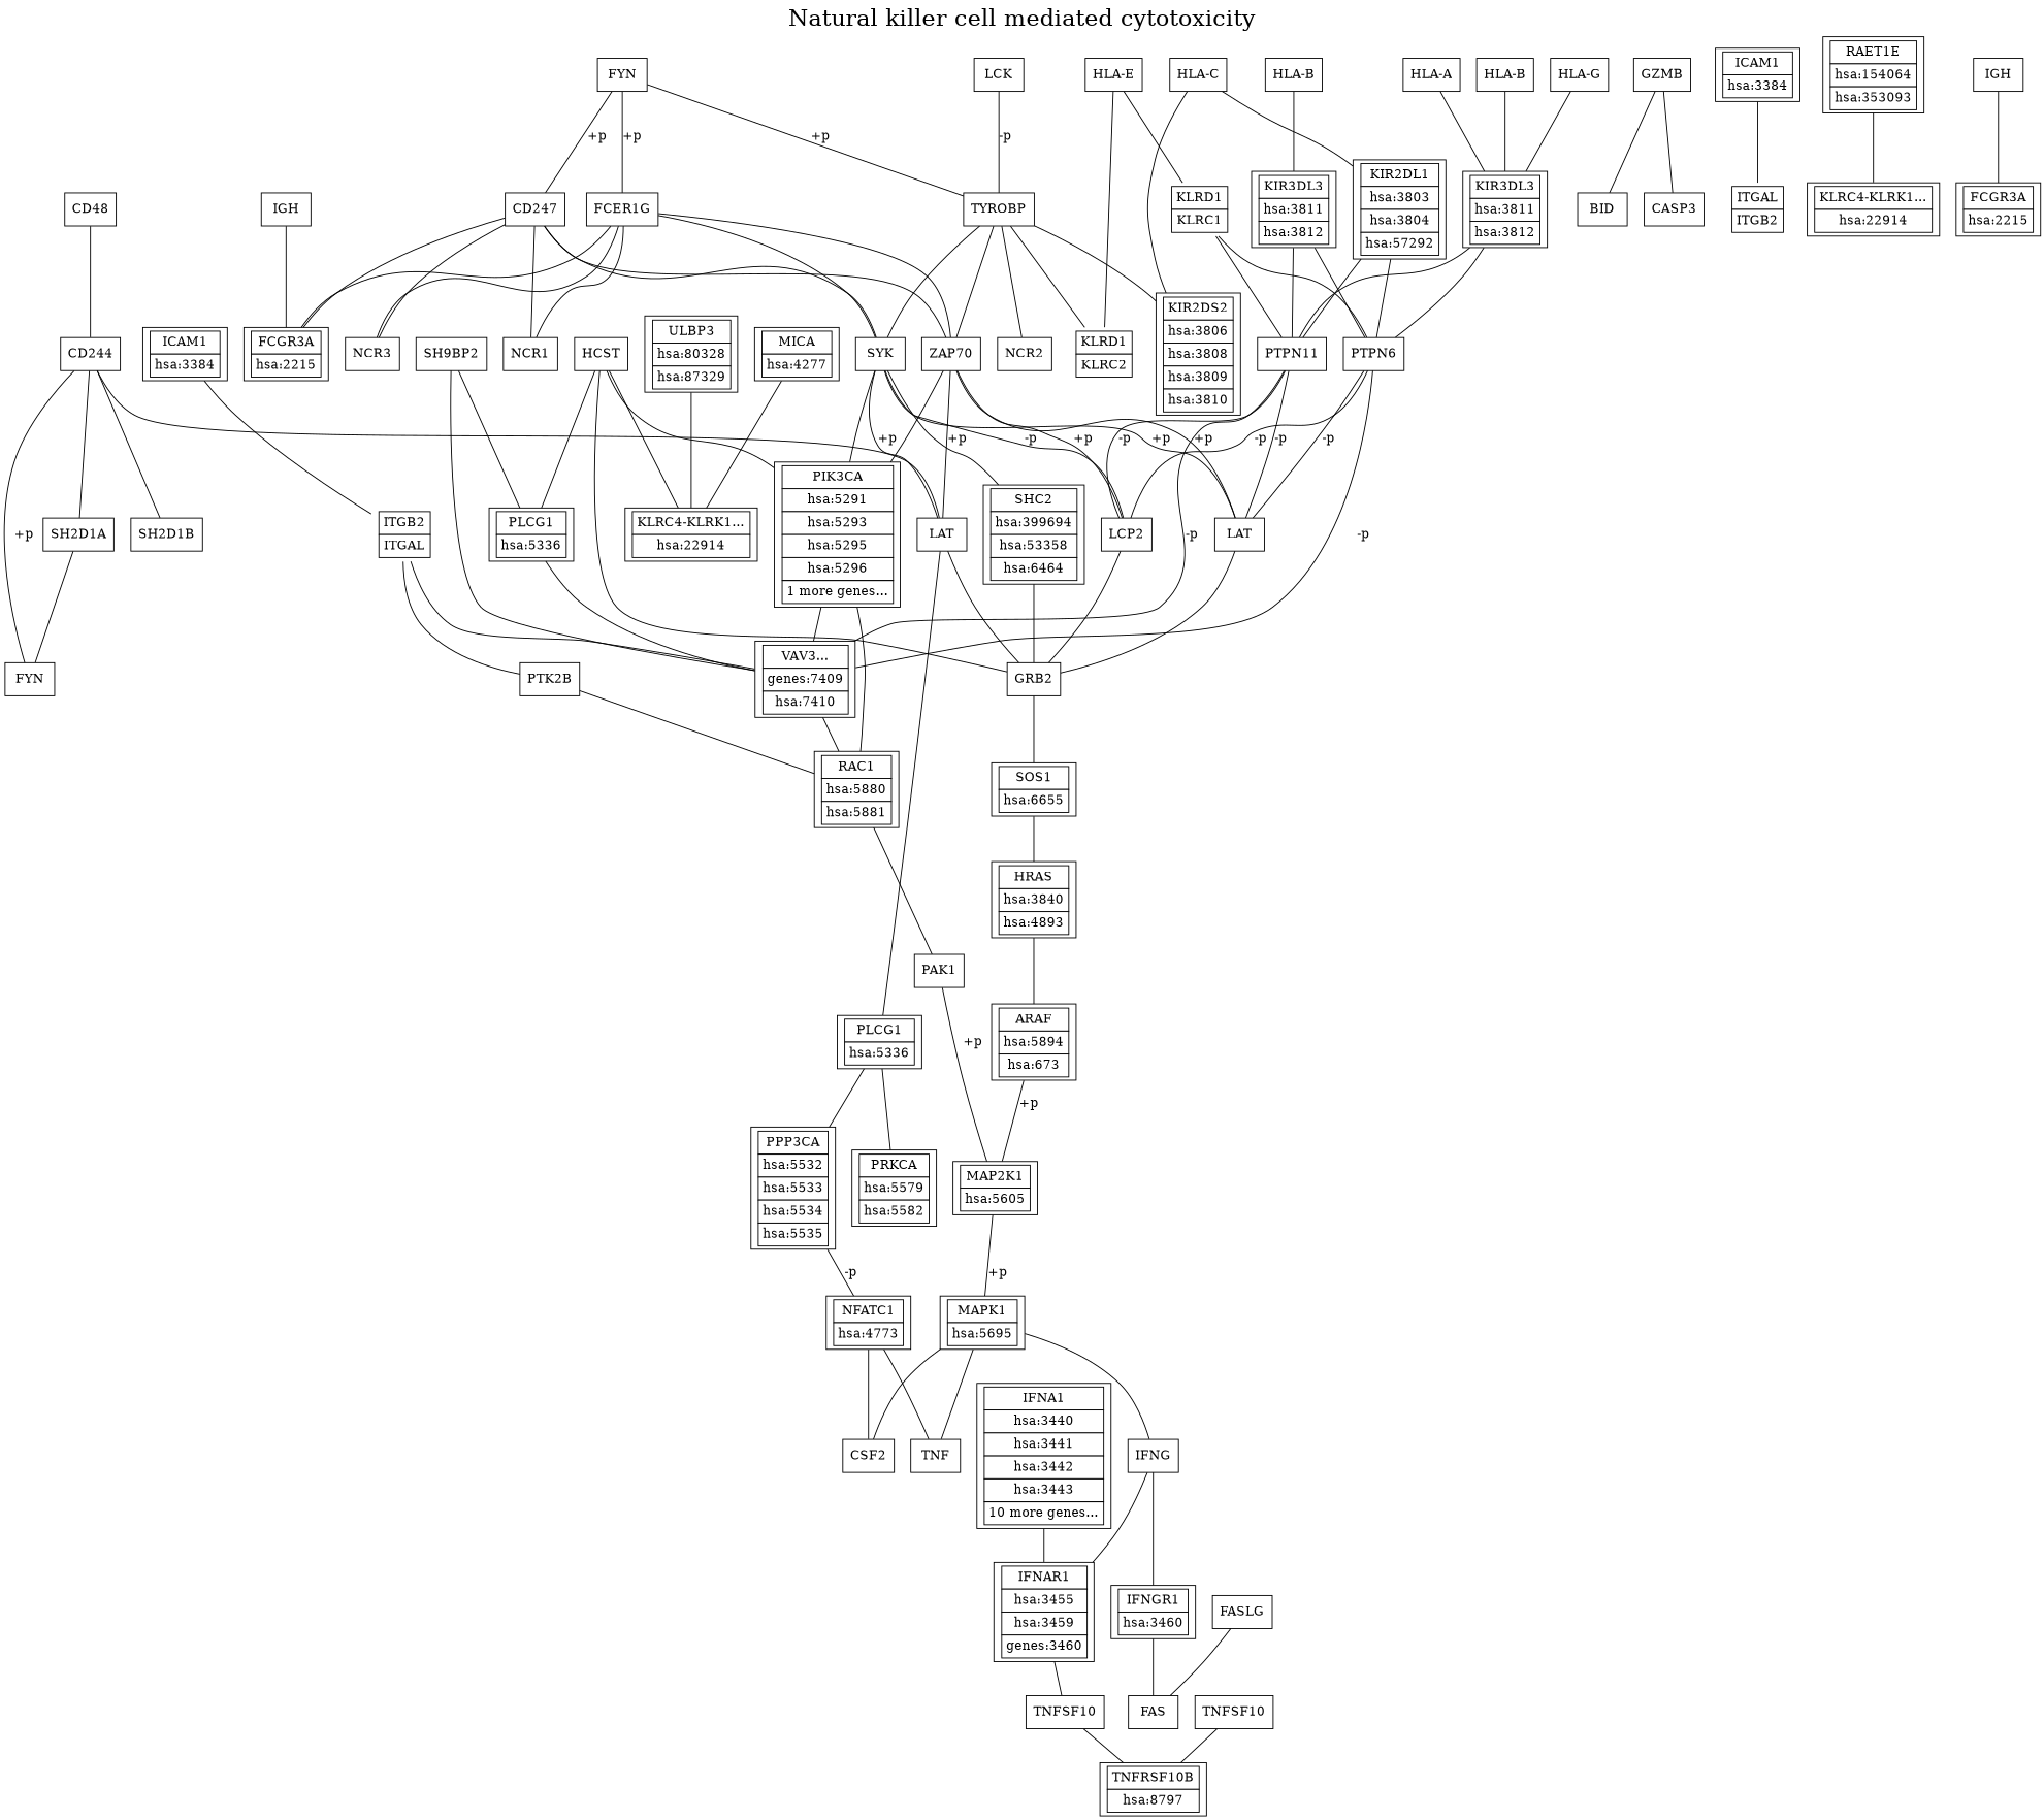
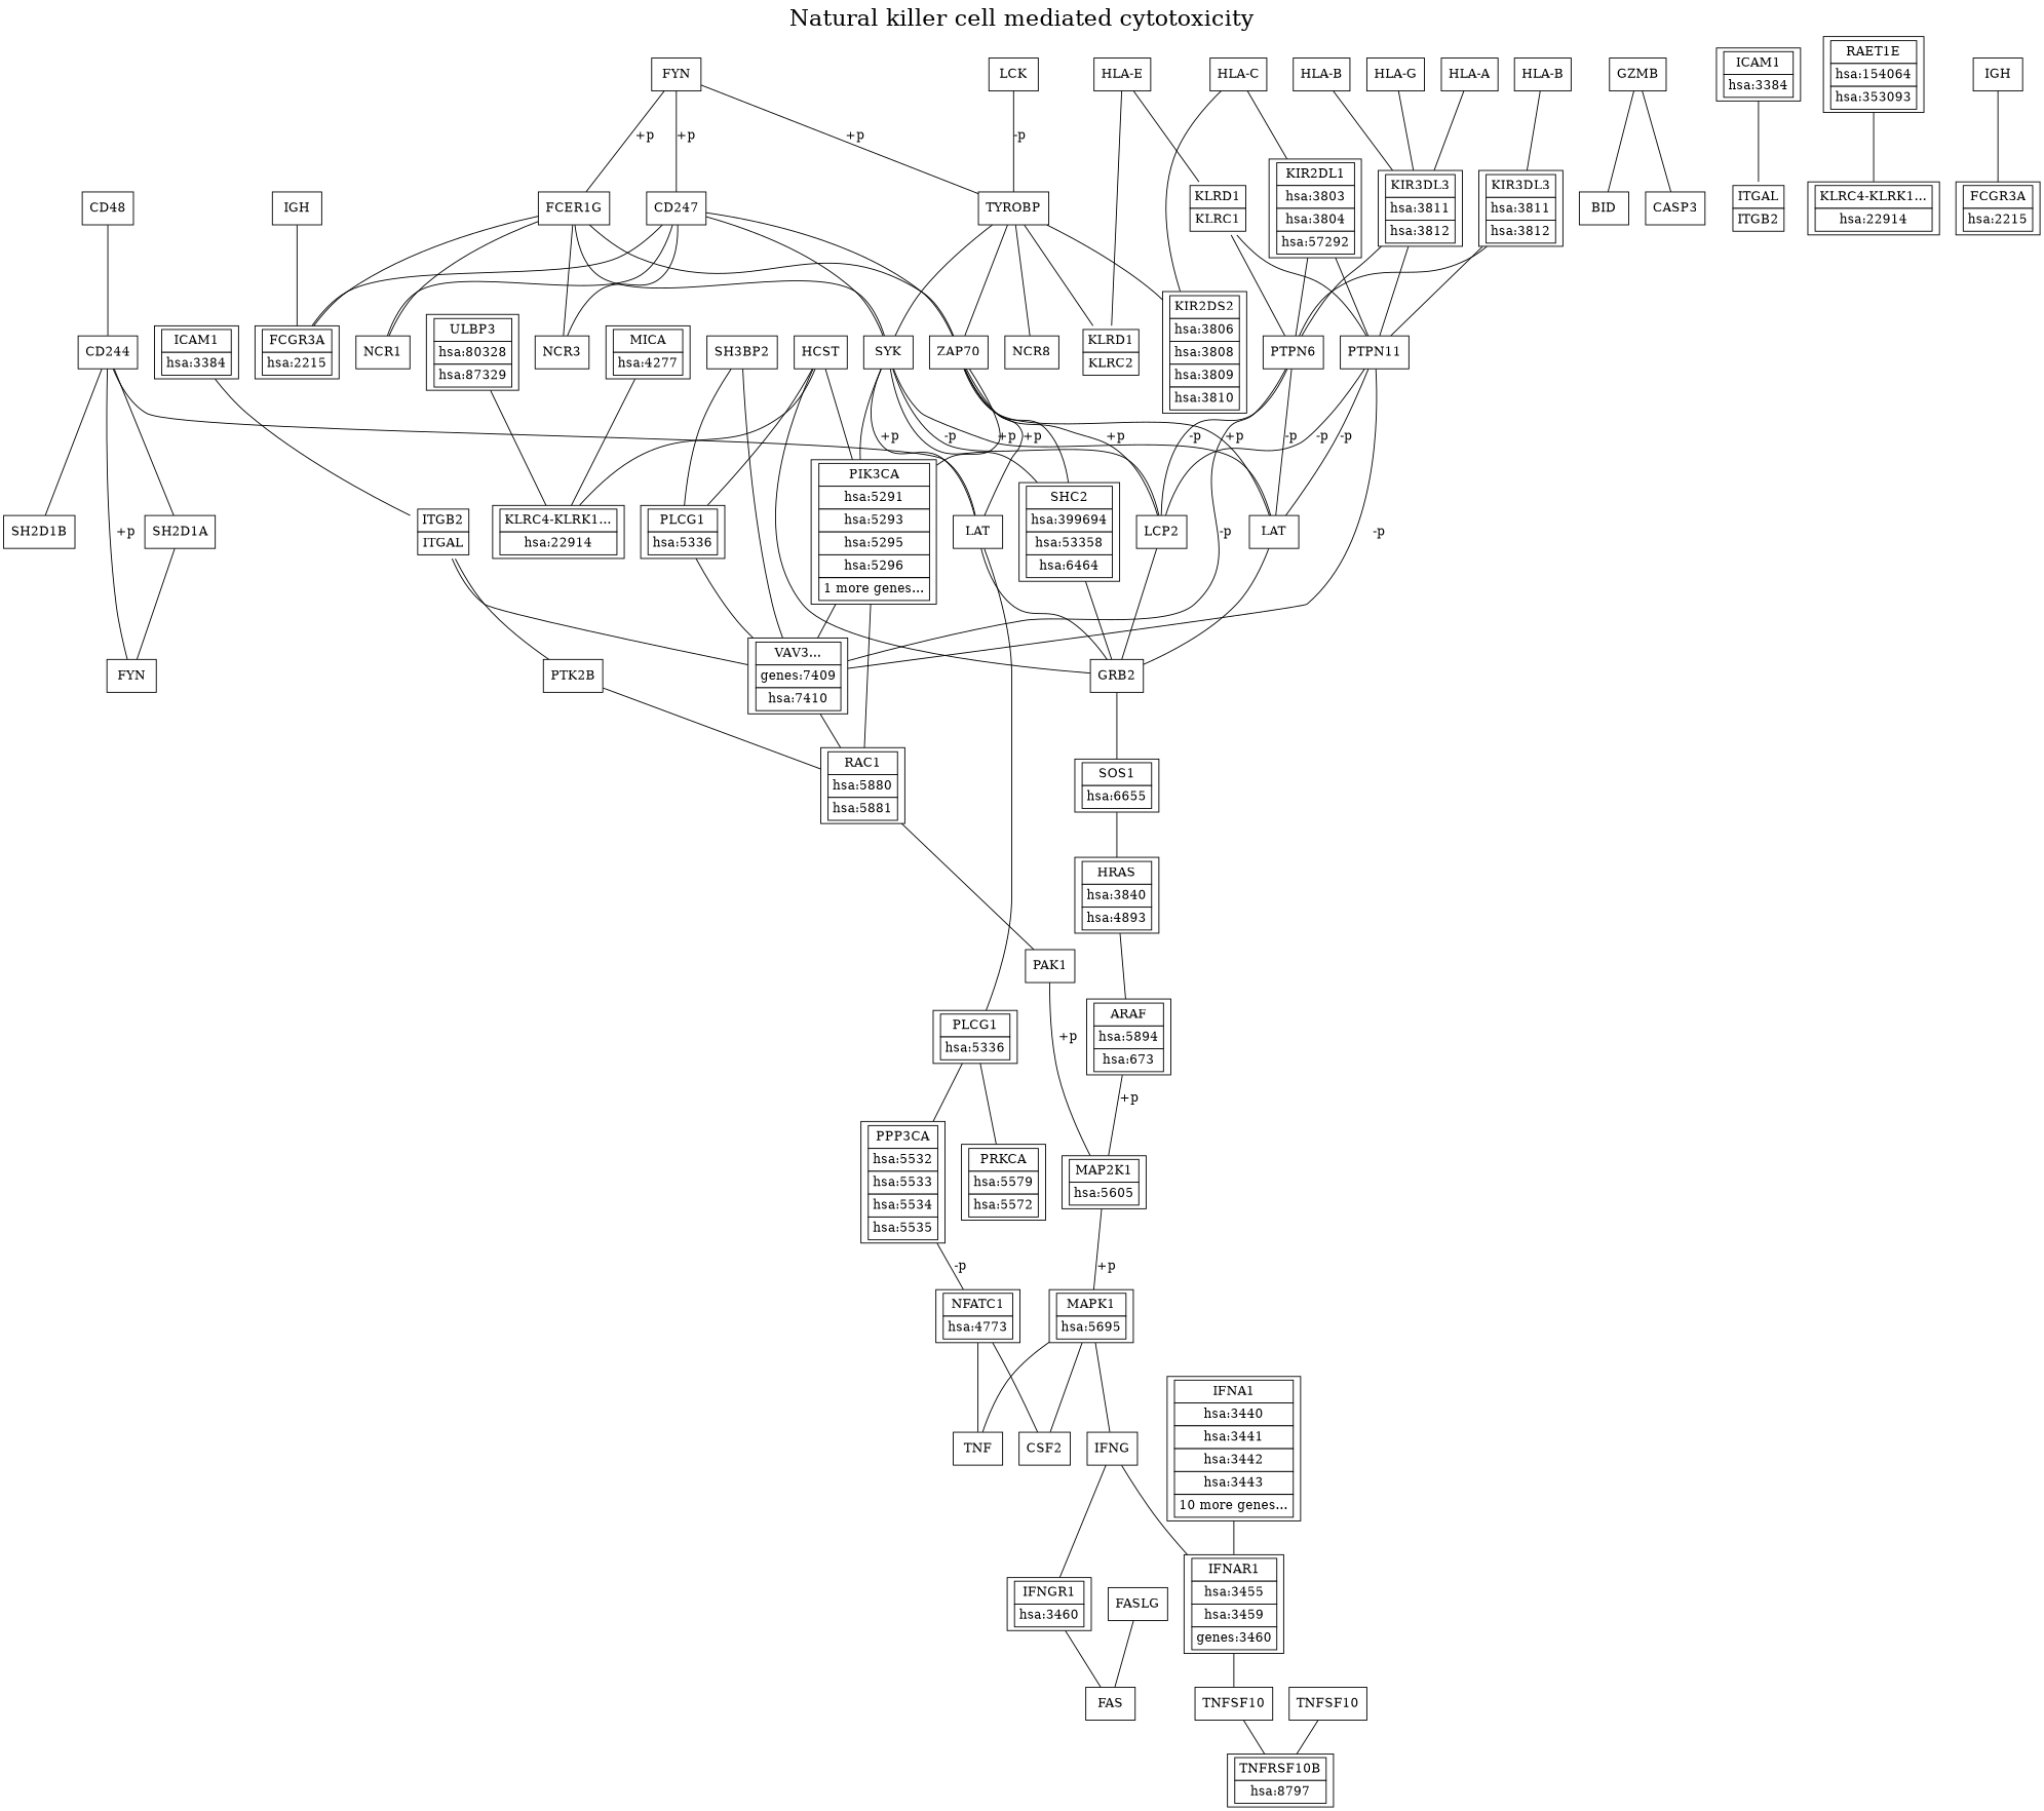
  digraph {
    arrowhead=normal
    bgcolor="#ffffff"
    fontsize=25
    label="Natural killer cell mediated cytotoxicity"
    labelloc=t
    rankdir=TB
    splines=normal
    node [color="#000000" fillcolor="#ffffff" shape=rectangle style=filled]
    edge [arrowhead=none style=solid]
    n1 [label=IGH]
    n2 [label=<<table border="0" cellborder="1" cellpadding="4" cellspacing="0"><tr><td bgcolor="#ffffff">FCGR3A</td></tr><tr><td bgcolor="#ffffff">hsa:2215</td></tr></table>>]
    n3 [label=<<table border="0" cellborder="1" cellpadding="4" cellspacing="0"><tr><td bgcolor="#ffffff">NFATC1</td></tr><tr><td bgcolor="#ffffff">hsa:4773</td></tr></table>>]
    n4 [label=CSF2]
    n5 [label=TNF]
    n6 [label=<<table border="0" cellborder="1" cellpadding="4" cellspacing="0"><tr><td bgcolor="#ffffff">PPP3CA</td></tr><tr><td bgcolor="#ffffff">hsa:5532</td></tr><tr><td bgcolor="#ffffff">hsa:5533</td></tr><tr><td bgcolor="#ffffff">hsa:5534</td></tr><tr><td bgcolor="#ffffff">hsa:5535</td></tr></table>>]
    n7 [label=FYN]
    n8 [label=CD244]
    n9 [label=LAT]
    n10 [label=SH2D1B]
    n11 [label=SH2D1A]
    n12 [label=TNFSF10]
    n13 [label=<<table border="0" cellborder="1" cellpadding="4" cellspacing="0"><tr><td bgcolor="#ffffff">TNFRSF10B</td></tr><tr><td bgcolor="#ffffff">hsa:8797</td></tr></table>>]
    n14 [label=<<table border="0" cellborder="1" cellpadding="4" cellspacing="0"><tr><td bgcolor="#ffffff">IFNGR1</td></tr><tr><td bgcolor="#ffffff">hsa:3460</td></tr></table>>]
    n15 [label=FAS]
    n16 [label=<<table border="0" cellborder="1" cellpadding="4" cellspacing="0"><tr><td bgcolor="#ffffff">PLCG1</td></tr><tr><td bgcolor="#ffffff">hsa:5336</td></tr></table>>]
-   n17 [label=<<table border="0" cellborder="1" cellpadding="4" cellspacing="0"><tr><td bgcolor="#ffffff">PRKCA</td></tr><tr><td bgcolor="#ffffff">hsa:5579</td></tr><tr><td bgcolor="#ffffff">hsa:5582</td></tr></table>>]
+   n17 [label=<<table border="0" cellborder="1" cellpadding="4" cellspacing="0"><tr><td bgcolor="#ffffff">PRKCA</td></tr><tr><td bgcolor="#ffffff">hsa:5579</td></tr><tr><td bgcolor="#ffffff">hsa:5572</td></tr></table>>]
    n18 [label=GRB2]
    n19 [label=<<table border="0" cellborder="1" cellpadding="4" cellspacing="0"><tr><td bgcolor="#ffffff">SOS1</td></tr><tr><td bgcolor="#ffffff">hsa:6655</td></tr></table>>]
    n20 [label="HLA-E"]
    n21 [label=<<table border="0" cellborder="1" cellpadding="4" cellspacing="0"><tr><td bgcolor="#ffffff">KLRD1</td></tr><tr><td bgcolor="#ffffff">KLRC1</td></tr></table>> shape=plaintext]
    n22 [label=<<table border="0" cellborder="1" cellpadding="4" cellspacing="0"><tr><td bgcolor="#ffffff">KLRD1</td></tr><tr><td bgcolor="#ffffff">KLRC2</td></tr></table>> shape=plaintext]
    n23 [label=PTPN11]
    n24 [label=PTPN6]
    n25 [label=IFNG]
    n26 [label=<<table border="0" cellborder="1" cellpadding="4" cellspacing="0"><tr><td bgcolor="#ffffff">IFNAR1</td></tr><tr><td bgcolor="#ffffff">hsa:3455</td></tr><tr><td bgcolor="#ffffff">hsa:3459</td></tr><tr><td bgcolor="#ffffff">genes:3460</td></tr></table>>]
-   n27 [label=SH9BP2]
+   n27 [label=SH3BP2]
    n28 [label=<<table border="0" cellborder="1" cellpadding="4" cellspacing="0"><tr><td bgcolor="#ffffff">PLCG1</td></tr><tr><td bgcolor="#ffffff">hsa:5336</td></tr></table>>]
    n29 [label=<<table border="0" cellborder="1" cellpadding="4" cellspacing="0"><tr><td bgcolor="#ffffff">VAV3...</td></tr><tr><td bgcolor="#ffffff">genes:7409</td></tr><tr><td bgcolor="#ffffff">hsa:7410</td></tr></table>>]
    n30 [label=<<table border="0" cellborder="1" cellpadding="4" cellspacing="0"><tr><td bgcolor="#ffffff">RAC1</td></tr><tr><td bgcolor="#ffffff">hsa:5880</td></tr><tr><td bgcolor="#ffffff">hsa:5881</td></tr></table>>]
    n31 [label=LAT]
    n32 [label=PTK2B]
    n33 [label=PAK1]
    n34 [label=LCP2]
    n35 [label=SYK]
    n36 [label=<<table border="0" cellborder="1" cellpadding="4" cellspacing="0"><tr><td bgcolor="#ffffff">PIK3CA</td></tr><tr><td bgcolor="#ffffff">hsa:5291</td></tr><tr><td bgcolor="#ffffff">hsa:5293</td></tr><tr><td bgcolor="#ffffff">hsa:5295</td></tr><tr><td bgcolor="#ffffff">hsa:5296</td></tr><tr><td>1 more genes...</td></tr></table>>]
    n37 [label=<<table border="0" cellborder="1" cellpadding="4" cellspacing="0"><tr><td bgcolor="#ffffff">SHC2</td></tr><tr><td bgcolor="#ffffff">hsa:399694</td></tr><tr><td bgcolor="#ffffff">hsa:53358</td></tr><tr><td bgcolor="#ffffff">hsa:6464</td></tr></table>>]
    n38 [label=ZAP70]
    n39 [label=LCK]
    n40 [label=TYROBP]
-   n41 [label=NCR2]
+   n41 [label=NCR8]
    n42 [label=<<table border="0" cellborder="1" cellpadding="4" cellspacing="0"><tr><td bgcolor="#ffffff">KIR2DS2</td></tr><tr><td bgcolor="#ffffff">hsa:3806</td></tr><tr><td bgcolor="#ffffff">hsa:3808</td></tr><tr><td bgcolor="#ffffff">hsa:3809</td></tr><tr><td bgcolor="#ffffff">hsa:3810</td></tr></table>>]
    n43 [label=FYN]
    n44 [label=CD247]
    n45 [label=FCER1G]
    n46 [label=NCR3]
    n47 [label=NCR1]
    n48 [label=HCST]
    n49 [label=<<table border="0" cellborder="1" cellpadding="4" cellspacing="0"><tr><td bgcolor="#ffffff">KLRC4-KLRK1...</td></tr><tr><td bgcolor="#ffffff">hsa:22914</td></tr></table>>]
    n50 [label=<<table border="0" cellborder="1" cellpadding="4" cellspacing="0"><tr><td bgcolor="#ffffff">IFNA1</td></tr><tr><td bgcolor="#ffffff">hsa:3440</td></tr><tr><td bgcolor="#ffffff">hsa:3441</td></tr><tr><td bgcolor="#ffffff">hsa:3442</td></tr><tr><td bgcolor="#ffffff">hsa:3443</td></tr><tr><td>10 more genes...</td></tr></table>>]
    n51 [label=BID]
    n52 [label=CASP3]
    n53 [label=GZMB]
    n54 [label=CD48]
    n55 [label=<<table border="0" cellborder="1" cellpadding="4" cellspacing="0"><tr><td bgcolor="#ffffff">ULBP3</td></tr><tr><td bgcolor="#ffffff">hsa:80328</td></tr><tr><td bgcolor="#ffffff">hsa:87329</td></tr></table>>]
    n56 [label=<<table border="0" cellborder="1" cellpadding="4" cellspacing="0"><tr><td bgcolor="#ffffff">MICA</td></tr><tr><td bgcolor="#ffffff">hsa:4277</td></tr></table>>]
    n57 [label=<<table border="0" cellborder="1" cellpadding="4" cellspacing="0"><tr><td bgcolor="#ffffff">ICAM1</td></tr><tr><td bgcolor="#ffffff">hsa:3384</td></tr></table>>]
    n58 [label=<<table border="0" cellborder="1" cellpadding="4" cellspacing="0"><tr><td bgcolor="#ffffff">ITGB2</td></tr><tr><td bgcolor="#ffffff">ITGAL</td></tr></table>> shape=plaintext]
    n59 [label="HLA-C"]
    n60 [label=<<table border="0" cellborder="1" cellpadding="4" cellspacing="0"><tr><td bgcolor="#ffffff">KIR2DL1</td></tr><tr><td bgcolor="#ffffff">hsa:3803</td></tr><tr><td bgcolor="#ffffff">hsa:3804</td></tr><tr><td bgcolor="#ffffff">hsa:57292</td></tr></table>>]
    n61 [label="HLA-B"]
    n62 [label=<<table border="0" cellborder="1" cellpadding="4" cellspacing="0"><tr><td bgcolor="#ffffff">KIR3DL3</td></tr><tr><td bgcolor="#ffffff">hsa:3811</td></tr><tr><td bgcolor="#ffffff">hsa:3812</td></tr></table>>]
    n63 [label="HLA-G"]
    n64 [label="HLA-A"]
    n65 [label="HLA-B"]
    n66 [label=<<table border="0" cellborder="1" cellpadding="4" cellspacing="0"><tr><td bgcolor="#ffffff">KIR3DL3</td></tr><tr><td bgcolor="#ffffff">hsa:3811</td></tr><tr><td bgcolor="#ffffff">hsa:3812</td></tr></table>>]
    n67 [label=<<table border="0" cellborder="1" cellpadding="4" cellspacing="0"><tr><td bgcolor="#ffffff">MAPK1</td></tr><tr><td bgcolor="#ffffff">hsa:5695</td></tr></table>>]
    n68 [label=<<table border="0" cellborder="1" cellpadding="4" cellspacing="0"><tr><td bgcolor="#ffffff">MAP2K1</td></tr><tr><td bgcolor="#ffffff">hsa:5605</td></tr></table>>]
    n69 [label=<<table border="0" cellborder="1" cellpadding="4" cellspacing="0"><tr><td bgcolor="#ffffff">ARAF</td></tr><tr><td bgcolor="#ffffff">hsa:5894</td></tr><tr><td bgcolor="#ffffff">hsa:673</td></tr></table>>]
    n70 [label=<<table border="0" cellborder="1" cellpadding="4" cellspacing="0"><tr><td bgcolor="#ffffff">HRAS</td></tr><tr><td bgcolor="#ffffff">hsa:3840</td></tr><tr><td bgcolor="#ffffff">hsa:4893</td></tr></table>>]
    n71 [label=FASLG]
    n72 [label=TNFSF10]
    n73 [label=<<table border="0" cellborder="1" cellpadding="4" cellspacing="0"><tr><td bgcolor="#ffffff">ICAM1</td></tr><tr><td bgcolor="#ffffff">hsa:3384</td></tr></table>>]
    n74 [label=<<table border="0" cellborder="1" cellpadding="4" cellspacing="0"><tr><td bgcolor="#ffffff">ITGAL</td></tr><tr><td bgcolor="#ffffff">ITGB2</td></tr></table>> shape=plaintext]
    n75 [label=<<table border="0" cellborder="1" cellpadding="4" cellspacing="0"><tr><td bgcolor="#ffffff">RAET1E</td></tr><tr><td bgcolor="#ffffff">hsa:154064</td></tr><tr><td bgcolor="#ffffff">hsa:353093</td></tr></table>>]
    n76 [label=<<table border="0" cellborder="1" cellpadding="4" cellspacing="0"><tr><td bgcolor="#ffffff">KLRC4-KLRK1...</td></tr><tr><td bgcolor="#ffffff">hsa:22914</td></tr></table>>]
    n77 [label=<<table border="0" cellborder="1" cellpadding="4" cellspacing="0"><tr><td bgcolor="#ffffff">FCGR3A</td></tr><tr><td bgcolor="#ffffff">hsa:2215</td></tr></table>>]
    n78 [label=IGH]
    n1 -> n2
    n3 -> n4
    n3 -> n5
    n6 -> n3 [label="-p"]
    n7 -> n8 [label="+p"]
    n8 -> n9
    n8 -> n10
    n8 -> n11
    n9 -> n16
    n9 -> n18
    n11 -> n7
    n12 -> n13
    n14 -> n15
    n16 -> n6
    n16 -> n17
    n18 -> n19
    n19 -> n70
    n20 -> n21
    n20 -> n22
    n21 -> n23
    n21 -> n24
    n23 -> n29 [label="-p"]
    n23 -> n31 [label="-p"]
    n23 -> n34 [label="-p"]
    n24 -> n29 [label="-p"]
    n24 -> n31 [label="-p"]
    n24 -> n34 [label="-p"]
    n25 -> n14
    n25 -> n26
    n26 -> n12
    n27 -> n28
    n27 -> n29
    n28 -> n29
    n29 -> n30
    n30 -> n33
    n31 -> n18
    n32 -> n30
    n33 -> n68 [label="+p"]
    n34 -> n18
    n35 -> n9 [label="+p"]
    n35 -> n31 [label="+p"]
    n35 -> n34 [label="-p"]
    n35 -> n36
    n35 -> n37
    n36 -> n29
    n36 -> n30
    n37 -> n18
    n38 -> n9 [label="+p"]
    n38 -> n31 [label="+p"]
    n38 -> n34 [label="+p"]
    n38 -> n36
+   n38 -> n37
    n39 -> n40 [label="-p"]
    n40 -> n22
    n40 -> n35
    n40 -> n38
    n40 -> n41
    n40 -> n42
    n43 -> n40 [label="+p"]
    n43 -> n44 [label="+p"]
    n43 -> n45 [label="+p"]
    n44 -> n2
    n44 -> n35
    n44 -> n38
    n44 -> n46
    n44 -> n47
    n45 -> n2
    n45 -> n35
    n45 -> n38
    n45 -> n46
    n45 -> n47
    n48 -> n18
    n48 -> n28
    n48 -> n36
    n48 -> n49
    n50 -> n26
    n53 -> n51
    n53 -> n52
    n54 -> n8
    n55 -> n49
    n56 -> n49
    n57 -> n58
    n58 -> n29
    n58 -> n32
    n59 -> n42
    n59 -> n60
    n60 -> n23
    n60 -> n24
    n61 -> n62
    n62 -> n23
    n62 -> n24
    n63 -> n62
    n64 -> n62
    n65 -> n66
    n66 -> n23
    n66 -> n24
    n67 -> n4
    n67 -> n5
    n67 -> n25
    n68 -> n67 [label="+p"]
    n69 -> n68 [label="+p"]
    n70 -> n69
    n71 -> n15
    n72 -> n13
    n73 -> n74
    n75 -> n76
    n78 -> n77
  }
